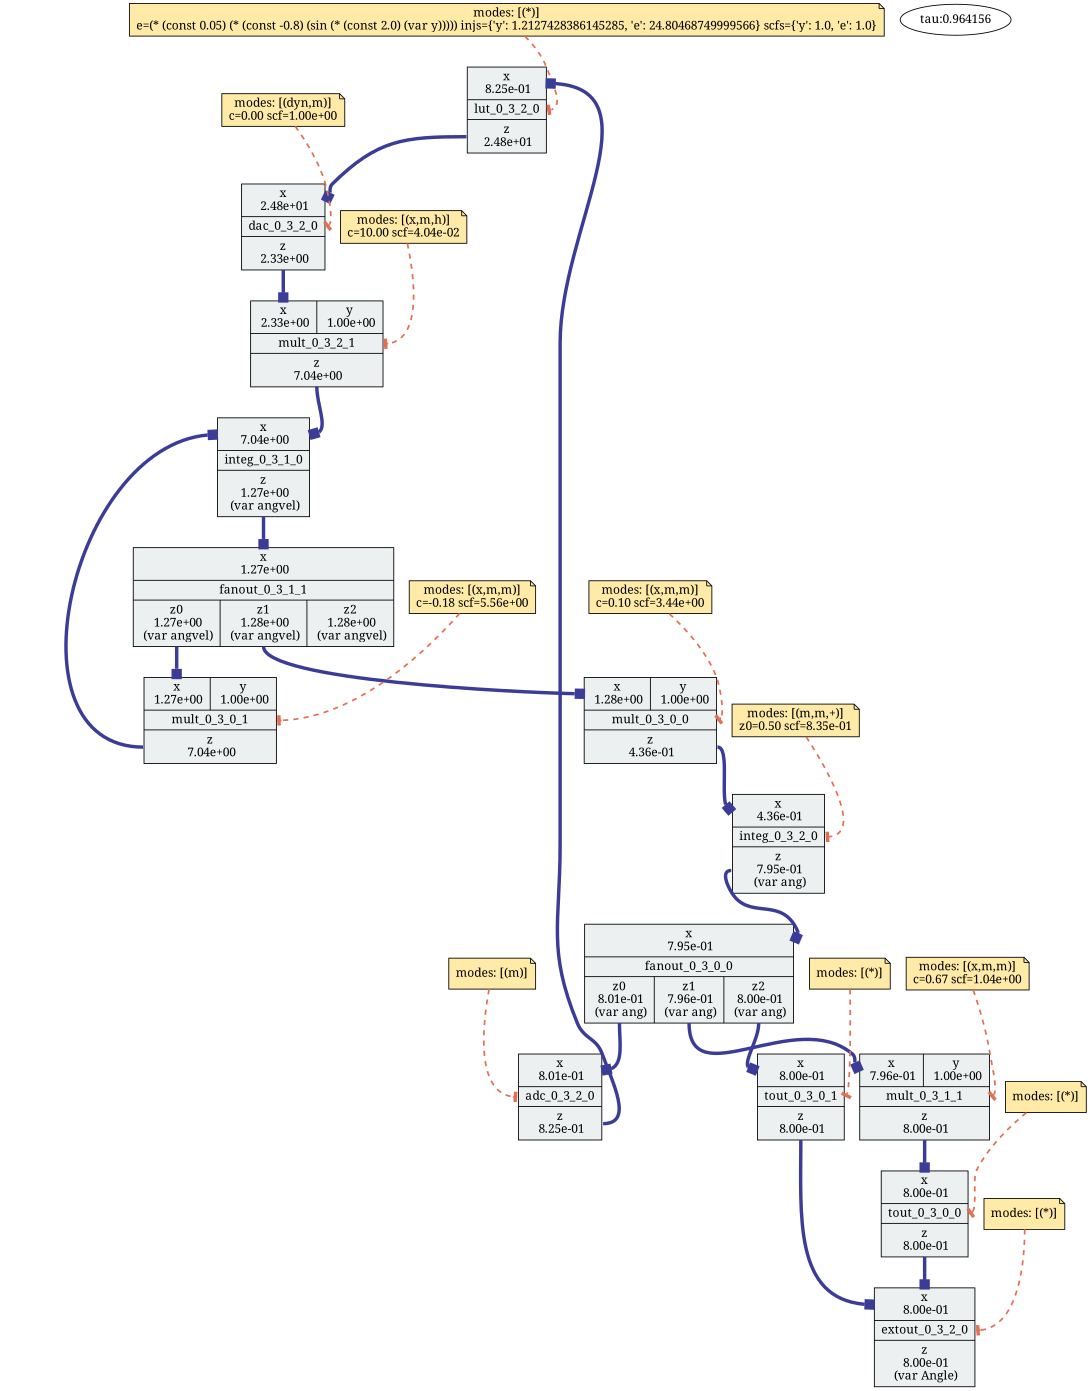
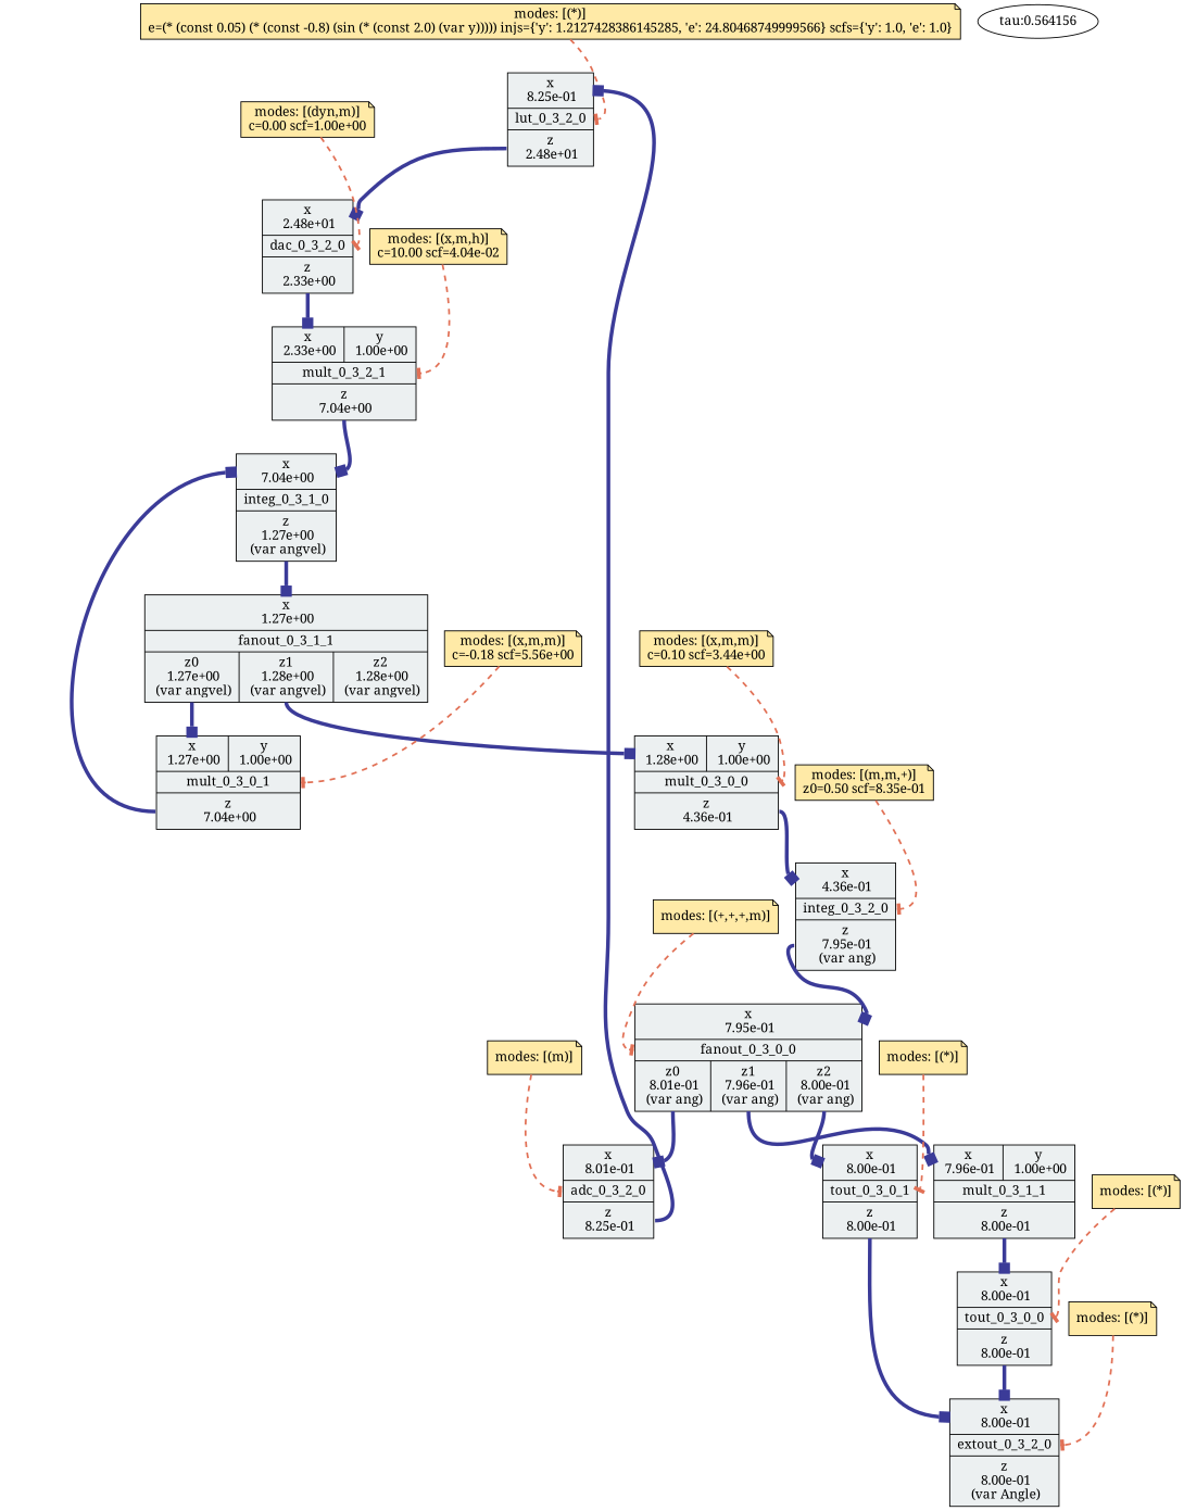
  digraph {
    fontname="Noto Serif"
    shape=record
    splines=true
    node [fillcolor="#ecf0f1" fontname="Noto Serif" shape=record style=filled]
    edge [arrowhead=box arrowtail=normal color="#3B3B98" fontname="Noto Serif" headport=x penwidth=4]
    n1 [label="{{<x> x\n 8.25e-01} |<block> lut_0_3_2_0| {<z> z\n 2.48e+01}}"]
    n2 [label="{{<x> x\n 2.48e+01} |<block> dac_0_3_2_0| {<z> z\n 2.33e+00}}"]
    n3 [label="{{<x> x\n 2.33e+00|<y> y\n 1.00e+00} |<block> mult_0_3_2_1| {<z> z\n 7.04e+00}}"]
    n4 [fillcolor="#ffeaa7" label="\modes: [(*)]\ne=(* (const 0.05) (* (const -0.8) (sin (* (const 2.0) (var y))))) injs={'y': 1.2127428386145285, 'e': 24.80468749999566} scfs={'y': 1.0, 'e': 1.0}" shape=note]
    n5 [label="{{<x> x\n 8.01e-01} |<block> adc_0_3_2_0| {<z> z\n 8.25e-01}}"]
    n6 [fillcolor="#ffeaa7" label="\modes: [(m)]" shape=note]
    n7 [label="{{<x> x\n 7.04e+00} |<block> integ_0_3_1_0| {<z> z\n 1.27e+00\n (var angvel)}}"]
    n8 [fillcolor="#ffeaa7" label="\modes: [(dyn,m)]\nc=0.00 scf=1.00e+00" shape=note]
    n9 [label="{{<x> x\n 1.27e+00} |<block> fanout_0_3_1_1| {<z0> z0\n 1.27e+00\n (var angvel)|<z1> z1\n 1.28e+00\n (var angvel)|<z2> z2\n 1.28e+00\n (var angvel)}}"]
    n10 [label="{{<x> x\n 1.27e+00|<y> y\n 1.00e+00} |<block> mult_0_3_0_1| {<z> z\n 7.04e+00}}"]
    n11 [label="{{<x> x\n 1.28e+00|<y> y\n 1.00e+00} |<block> mult_0_3_0_0| {<z> z\n 4.36e-01}}"]
    n12 [label="{{<x> x\n 4.36e-01} |<block> integ_0_3_2_0| {<z> z\n 7.95e-01\n (var ang)}}"]
    n13 [label="{{<x> x\n 7.95e-01} |<block> fanout_0_3_0_0| {<z0> z0\n 8.01e-01\n (var ang)|<z1> z1\n 7.96e-01\n (var ang)|<z2> z2\n 8.00e-01\n (var ang)}}"]
    n14 [label="{{<x> x\n 7.96e-01|<y> y\n 1.00e+00} |<block> mult_0_3_1_1| {<z> z\n 8.00e-01}}"]
    n15 [label="{{<x> x\n 8.00e-01} |<block> tout_0_3_0_1| {<z> z\n 8.00e-01}}"]
    n16 [fillcolor="#ffeaa7" label="\modes: [(m,m,+)]\nz0=0.50 scf=8.35e-01" shape=note]
    n17 [fillcolor="#ffeaa7" label="\modes: [(x,m,m)]\nc=-0.18 scf=5.56e+00" shape=note]
    n18 [fillcolor="#ffeaa7" label="\modes: [(x,m,h)]\nc=10.00 scf=4.04e-02" shape=note]
    n19 [fillcolor="#ffeaa7" label="\modes: [(x,m,m)]\nc=0.10 scf=3.44e+00" shape=note]
    n20 [label="{{<x> x\n 8.00e-01} |<block> tout_0_3_0_0| {<z> z\n 8.00e-01}}"]
    n21 [label="{{<x> x\n 8.00e-01} |<block> extout_0_3_2_0| {<z> z\n 8.00e-01\n (var Angle)}}"]
-   n22 [fillcolor="#ffeaa7" label="\modes: [(x,m,m)]\nc=0.67 scf=1.04e+00" shape=note]
    n23 [fillcolor="#ffeaa7" label="\modes: [(*)]" shape=note]
+   n24 [fillcolor="#ffeaa7" label="\modes: [(+,+,+,m)]" shape=note]
    n25 [fillcolor="#ffeaa7" label="\modes: [(*)]" shape=note]
    n26 [fillcolor="#ffeaa7" label="\modes: [(*)]" shape=note]
-   n27 [label="tau:0.964156" fillcolor="" shape="" style=""]
+   n27 [label="tau:0.564156" fillcolor="" shape="" style=""]
    n1 -> n2 [tailport=z]
    n2 -> n3 [tailport=z]
    n3 -> n7 [tailport=z]
    n4 -> n1 [arrowhead=tee color="#e17055" headport=block penwidth=2 style=dashed]
    n5 -> n1 [tailport=z]
    n6 -> n5 [arrowhead=tee color="#e17055" headport=block penwidth=2 style=dashed]
    n7 -> n9 [tailport=z]
    n8 -> n2 [arrowhead=tee color="#e17055" headport=block penwidth=2 style=dashed]
    n9 -> n10 [tailport=z0]
    n9 -> n11 [tailport=z1]
    n10 -> n7 [tailport=z]
    n11 -> n12 [tailport=z]
    n12 -> n13 [tailport=z]
    n13 -> n5 [tailport=z0]
    n13 -> n14 [tailport=z1]
    n13 -> n15 [tailport=z2]
    n14 -> n20 [tailport=z]
    n15 -> n21 [tailport=z]
    n16 -> n12 [arrowhead=tee color="#e17055" headport=block penwidth=2 style=dashed]
    n17 -> n10 [arrowhead=tee color="#e17055" headport=block penwidth=2 style=dashed]
    n18 -> n3 [arrowhead=tee color="#e17055" headport=block penwidth=2 style=dashed]
    n19 -> n11 [arrowhead=tee color="#e17055" headport=block penwidth=2 style=dashed]
    n20 -> n21 [tailport=z]
-   n22 -> n14 [arrowhead=tee color="#e17055" headport=block penwidth=2 style=dashed]
    n23 -> n21 [arrowhead=tee color="#e17055" headport=block penwidth=2 style=dashed]
+   n24 -> n13 [arrowhead=tee color="#e17055" headport=block penwidth=2 style=dashed]
    n25 -> n20 [arrowhead=tee color="#e17055" headport=block penwidth=2 style=dashed]
    n26 -> n15 [arrowhead=tee color="#e17055" headport=block penwidth=2 style=dashed]
  }
